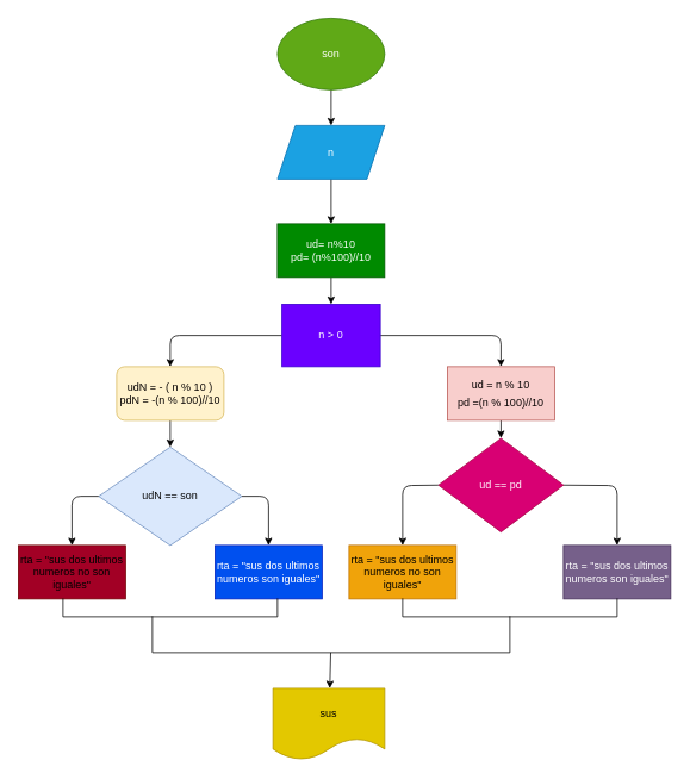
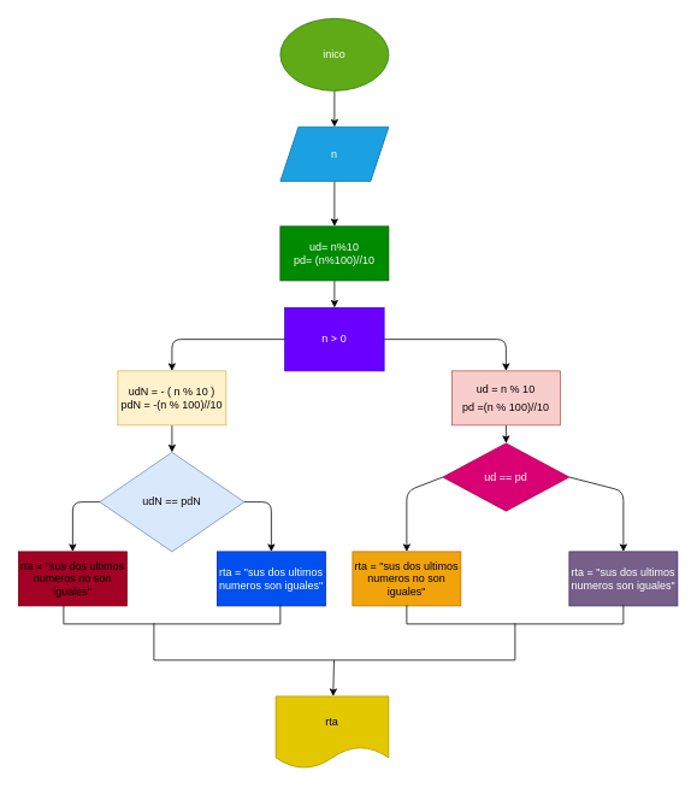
  <mxCell id="0" />
  <mxCell id="1" parent="0" />
  <mxCell id="2" value="" style="edgeStyle=none;html=1;" parent="1" source="3" target="5" edge="1"><mxGeometry relative="1" as="geometry" /></mxCell>
- <mxCell id="3" value="son" style="ellipse;whiteSpace=wrap;html=1;fillColor=#60a917;fontColor=#ffffff;strokeColor=#2D7600;" parent="1" vertex="1"><mxGeometry x="310" y="20" width="120" height="80" as="geometry" /></mxCell>
+ <mxCell id="3" value="inico" style="ellipse;whiteSpace=wrap;html=1;fillColor=#60a917;fontColor=#ffffff;strokeColor=#2D7600;" parent="1" vertex="1"><mxGeometry x="310" y="20" width="120" height="80" as="geometry" /></mxCell>
  <mxCell id="4" value="" style="edgeStyle=none;html=1;" parent="1" source="5" target="7" edge="1"><mxGeometry relative="1" as="geometry" /></mxCell>
  <mxCell id="5" value="n" style="shape=parallelogram;perimeter=parallelogramPerimeter;whiteSpace=wrap;html=1;fixedSize=1;fillColor=#1ba1e2;fontColor=#ffffff;strokeColor=#006EAF;" parent="1" vertex="1"><mxGeometry x="310" y="140" width="120" height="60" as="geometry" /></mxCell>
  <mxCell id="6" value="" style="edgeStyle=none;html=1;" parent="1" source="7" target="10" edge="1"><mxGeometry relative="1" as="geometry" /></mxCell>
  <mxCell id="7" value="ud= n%10&lt;br&gt;pd= (n%100)//10" style="rounded=0;whiteSpace=wrap;html=1;fillColor=#008a00;fontColor=#ffffff;strokeColor=#005700;" parent="1" vertex="1"><mxGeometry x="310" y="250" width="120" height="60" as="geometry" /></mxCell>
  <mxCell id="8" style="edgeStyle=none;html=1;" parent="1" source="10" target="25" edge="1"><mxGeometry relative="1" as="geometry"><Array as="points"><mxPoint x="190" y="375" /></Array><mxPoint x="190" y="410" as="targetPoint" /></mxGeometry></mxCell>
  <mxCell id="9" style="edgeStyle=none;html=1;" parent="1" source="10" target="23" edge="1"><mxGeometry relative="1" as="geometry"><Array as="points"><mxPoint x="560" y="375" /></Array><mxPoint x="560" y="410" as="targetPoint" /></mxGeometry></mxCell>
  <mxCell id="10" value="n &amp;gt; 0" style="whiteSpace=wrap;html=1;fillColor=#6a00ff;fontColor=#ffffff;strokeColor=#3700CC;rounded=0;" parent="1" vertex="1"><mxGeometry x="315" y="340" width="110" height="70" as="geometry" /></mxCell>
- <mxCell id="11" value="sus" style="shape=document;whiteSpace=wrap;html=1;boundedLbl=1;fillColor=#e3c800;fontColor=#000000;strokeColor=#B09500;" parent="1" vertex="1"><mxGeometry x="305" y="770" width="125" height="80" as="geometry" /></mxCell>
+ <mxCell id="11" value="rta" style="shape=document;whiteSpace=wrap;html=1;boundedLbl=1;fillColor=#e3c800;fontColor=#000000;strokeColor=#B09500;" parent="1" vertex="1"><mxGeometry x="305" y="770" width="125" height="80" as="geometry" /></mxCell>
  <mxCell id="12" style="edgeStyle=none;html=1;entryX=0.5;entryY=0;entryDx=0;entryDy=0;exitX=0;exitY=0.5;exitDx=0;exitDy=0;" edge="1" parent="1" source="14" target="15"><mxGeometry relative="1" as="geometry"><Array as="points"><mxPoint x="450" y="543" /></Array></mxGeometry></mxCell>
  <mxCell id="13" style="edgeStyle=none;html=1;entryX=0.5;entryY=0;entryDx=0;entryDy=0;exitX=1;exitY=0.5;exitDx=0;exitDy=0;" edge="1" parent="1" source="14" target="16"><mxGeometry relative="1" as="geometry"><mxPoint x="690" y="610" as="targetPoint" /><Array as="points"><mxPoint x="690" y="543" /></Array></mxGeometry></mxCell>
- <mxCell id="14" value="&lt;div style=&quot;line-height: 19px;&quot;&gt;ud == pd&lt;/div&gt;" style="rhombus;whiteSpace=wrap;html=1;fillColor=#d80073;fontColor=#ffffff;strokeColor=#A50040;" vertex="1" parent="1"><mxGeometry x="490" y="490" width="140" height="105" as="geometry" /></mxCell>
+ <mxCell id="14" value="&lt;div style=&quot;line-height: 19px;&quot;&gt;ud == pd&lt;/div&gt;" style="rhombus;whiteSpace=wrap;html=1;fillColor=#d80073;fontColor=#ffffff;strokeColor=#A50040;" vertex="1" parent="1"><mxGeometry x="490" y="490" width="140" height="75" as="geometry" /></mxCell>
  <mxCell id="15" value="rta = &quot;sus dos ultimos numeros no son iguales&quot;" style="rounded=0;whiteSpace=wrap;html=1;fillColor=#f0a30a;fontColor=#000000;strokeColor=#BD7000;" vertex="1" parent="1"><mxGeometry x="390" y="610" width="120" height="60" as="geometry" /></mxCell>
  <mxCell id="16" value="rta = &quot;sus dos ultimos numeros son iguales&quot;" style="rounded=0;whiteSpace=wrap;html=1;fillColor=#76608a;fontColor=#ffffff;strokeColor=#432D57;" vertex="1" parent="1"><mxGeometry x="630" y="610" width="120" height="60" as="geometry" /></mxCell>
  <mxCell id="17" value="&lt;span style=&quot;color: rgb(0, 0, 0);&quot;&gt;rta = &quot;sus dos ultimos numeros no son iguales&quot;&lt;/span&gt;" style="rounded=0;whiteSpace=wrap;html=1;fillColor=#a20025;strokeColor=#6F0000;fontColor=#ffffff;" vertex="1" parent="1"><mxGeometry x="20" y="610" width="120" height="60" as="geometry" /></mxCell>
  <mxCell id="18" style="edgeStyle=none;html=1;entryX=0.5;entryY=0;entryDx=0;entryDy=0;fontColor=#050505;exitX=0;exitY=0.5;exitDx=0;exitDy=0;" edge="1" parent="1" source="20" target="17"><mxGeometry relative="1" as="geometry"><Array as="points"><mxPoint x="80" y="555" /></Array></mxGeometry></mxCell>
  <mxCell id="19" style="edgeStyle=none;html=1;entryX=0.5;entryY=0;entryDx=0;entryDy=0;fontColor=#050505;exitX=1;exitY=0.5;exitDx=0;exitDy=0;" edge="1" parent="1" source="20" target="21"><mxGeometry relative="1" as="geometry"><Array as="points"><mxPoint x="300" y="555" /></Array></mxGeometry></mxCell>
- <mxCell id="20" value="udN == son" style="rhombus;whiteSpace=wrap;html=1;fillColor=#dae8fc;strokeColor=#6c8ebf;fontColor=#050505;" vertex="1" parent="1"><mxGeometry x="110" y="500" width="160" height="110" as="geometry" /></mxCell>
+ <mxCell id="20" value="udN == pdN" style="rhombus;whiteSpace=wrap;html=1;fillColor=#dae8fc;strokeColor=#6c8ebf;fontColor=#050505;" vertex="1" parent="1"><mxGeometry x="110" y="500" width="160" height="110" as="geometry" /></mxCell>
  <mxCell id="21" value="&lt;span style=&quot;color: rgb(255, 255, 255);&quot;&gt;rta = &quot;sus dos ultimos numeros son iguales&quot;&lt;/span&gt;" style="rounded=0;whiteSpace=wrap;html=1;fontColor=#ffffff;fillColor=#0050ef;strokeColor=#001DBC;" vertex="1" parent="1"><mxGeometry x="240" y="610" width="120" height="60" as="geometry" /></mxCell>
  <mxCell id="22" value="" style="edgeStyle=none;html=1;fontColor=#050505;" edge="1" parent="1" source="23" target="14"><mxGeometry relative="1" as="geometry" /></mxCell>
  <mxCell id="23" value="&lt;div style=&quot;line-height: 19px;&quot;&gt;&lt;font&gt;ud = n % 10&lt;/font&gt;&lt;/div&gt;&lt;div style=&quot;line-height: 19px;&quot;&gt;&lt;font&gt;pd =(n % 100)//10&lt;/font&gt;&lt;/div&gt;" style="rounded=0;whiteSpace=wrap;html=1;fillColor=#f8cecc;strokeColor=#b85450;fontColor=#050000;" vertex="1" parent="1"><mxGeometry x="500" y="410" width="120" height="60" as="geometry" /></mxCell>
  <mxCell id="24" value="" style="edgeStyle=none;html=1;fontColor=#050000;" edge="1" parent="1" source="25" target="20"><mxGeometry relative="1" as="geometry" /></mxCell>
- <mxCell id="25" value="udN = - ( n % 10 )&#10;pdN = -(n % 100)//10" style="whiteSpace=wrap;fillColor=#fff2cc;strokeColor=#d6b656;fontColor=#050000;rounded=1;" vertex="1" parent="1"><mxGeometry x="130" y="410" width="120" height="60" as="geometry" /></mxCell>
+ <mxCell id="25" value="udN = - ( n % 10 )&#10;pdN = -(n % 100)//10" style="rounded=0;whiteSpace=wrap;fillColor=#fff2cc;strokeColor=#d6b656;fontColor=#050000;" vertex="1" parent="1"><mxGeometry x="130" y="410" width="120" height="60" as="geometry" /></mxCell>
  <mxCell id="26" value="" style="shape=partialRectangle;whiteSpace=wrap;html=1;bottom=1;right=1;left=1;top=0;fillColor=none;routingCenterX=-0.5;fontColor=#050000;" vertex="1" parent="1"><mxGeometry x="70" y="670" width="240" height="20" as="geometry" /></mxCell>
  <mxCell id="27" value="" style="shape=partialRectangle;whiteSpace=wrap;html=1;bottom=1;right=1;left=1;top=0;fillColor=none;routingCenterX=-0.5;fontColor=#050000;" vertex="1" parent="1"><mxGeometry x="450" y="670" width="240" height="20" as="geometry" /></mxCell>
  <mxCell id="28" value="" style="edgeStyle=none;html=1;fontColor=#050000;" edge="1" parent="1" source="29" target="11"><mxGeometry relative="1" as="geometry" /></mxCell>
  <mxCell id="29" value="" style="shape=partialRectangle;whiteSpace=wrap;html=1;bottom=1;right=1;left=1;top=0;fillColor=none;routingCenterX=-0.5;fontColor=#050000;" vertex="1" parent="1"><mxGeometry x="170" y="690" width="400" height="40" as="geometry" /></mxCell>
